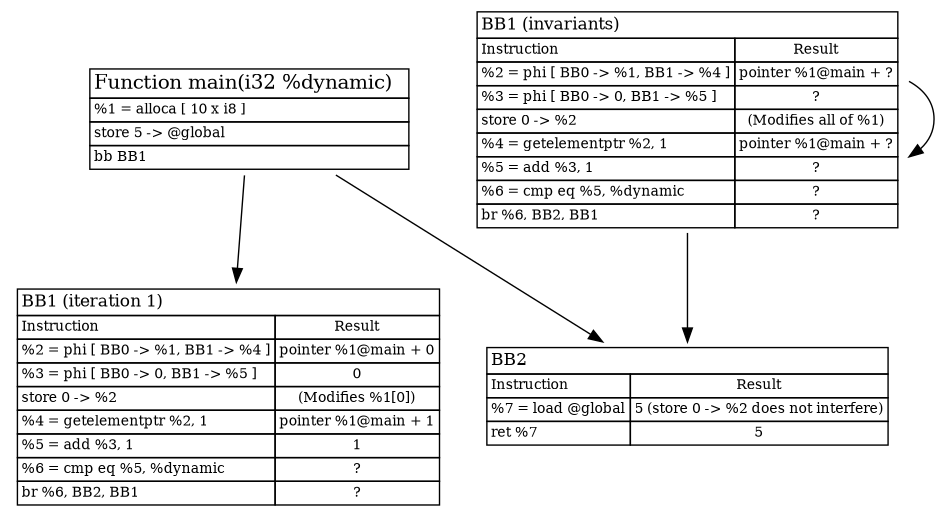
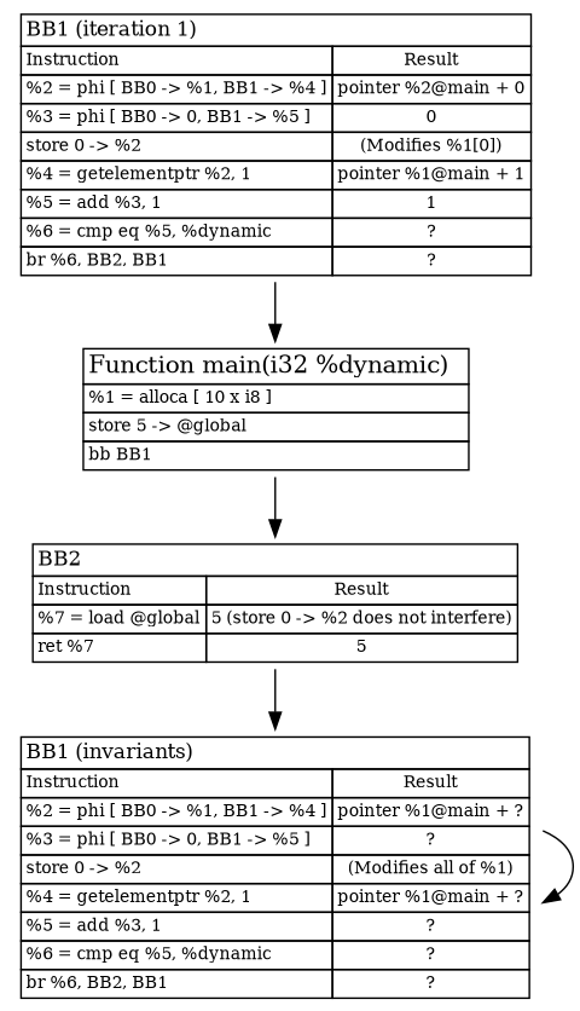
  digraph {
    fontname="DejaVu Serif"
    node [fontname="DejaVu Serif" fontsize=10 shape=plaintext]
    edge [fontname="DejaVu Serif"]
    n1 [label=<  <table border="0" cellborder="1" cellspacing="0">   <tr><td align="left"><font point-size="14">Function main(i32 %dynamic)  </font></td></tr>   <tr><td align="left">%1 = alloca [ 10 x i8 ]</td></tr>   <tr><td align="left">store 5 -&gt; @global</td></tr>   <tr><td align="left">bb BB1</td></tr> </table> 					        >]
-   n2 [label=<  <table border="0" cellborder="1" cellspacing="0">   <tr><td align="left" colspan="2"><font point-size="12">BB1 (iteration 1)</font></td></tr>   <tr><td align="left">Instruction</td><td>Result</td></tr>   <tr><td align="left">%2 = phi [ BB0 -&gt; %1, BB1 -&gt; %4 ]</td><td>pointer %1@main + 0</td></tr>   <tr><td align="left">%3 = phi [ BB0 -&gt; 0, BB1 -&gt; %5 ]</td><td>0</td></tr>   <tr><td align="left">store 0 -&gt; %2</td><td>(Modifies %1[0])</td></tr>   <tr><td align="left">%4 = getelementptr %2, 1</td><td>pointer %1@main + 1</td></tr>   <tr><td align="left">%5 = add %3, 1</td><td>1</td></tr>   <tr><td align="left">%6 = cmp eq %5, %dynamic</td><td>?</td></tr>   <tr><td align="left">br %6, BB2, BB1</td><td>?</td></tr> </table>  >]
+   n2 [label=<  <table border="0" cellborder="1" cellspacing="0">   <tr><td align="left" colspan="2"><font point-size="12">BB1 (iteration 1)</font></td></tr>   <tr><td align="left">Instruction</td><td>Result</td></tr>   <tr><td align="left">%2 = phi [ BB0 -&gt; %1, BB1 -&gt; %4 ]</td><td>pointer %2@main + 0</td></tr>   <tr><td align="left">%3 = phi [ BB0 -&gt; 0, BB1 -&gt; %5 ]</td><td>0</td></tr>   <tr><td align="left">store 0 -&gt; %2</td><td>(Modifies %1[0])</td></tr>   <tr><td align="left">%4 = getelementptr %2, 1</td><td>pointer %1@main + 1</td></tr>   <tr><td align="left">%5 = add %3, 1</td><td>1</td></tr>   <tr><td align="left">%6 = cmp eq %5, %dynamic</td><td>?</td></tr>   <tr><td align="left">br %6, BB2, BB1</td><td>?</td></tr> </table>  >]
    n3 [label=<  <table border="0" cellborder="1" cellspacing="0">   <tr><td align="left" colspan="2"><font point-size="12">BB2</font></td></tr>   <tr><td align="left">Instruction</td><td>Result</td></tr>   <tr><td align="left">%7 = load @global</td><td>5 (store 0 -&gt; %2 does not interfere)</td></tr>   <tr><td align="left">ret %7</td><td>5</td></tr> </table>  >]
    n4 [label=<  <table border="0" cellborder="1" cellspacing="0">   <tr><td align="left" colspan="2"><font point-size="12">BB1 (invariants)</font></td></tr>   <tr><td align="left">Instruction</td><td>Result</td></tr>   <tr><td align="left">%2 = phi [ BB0 -&gt; %1, BB1 -&gt; %4 ]</td><td>pointer %1@main + ?</td></tr>   <tr><td align="left">%3 = phi [ BB0 -&gt; 0, BB1 -&gt; %5 ]</td><td>?</td></tr>   <tr><td align="left">store 0 -&gt; %2</td><td>(Modifies all of %1)</td></tr>   <tr><td align="left">%4 = getelementptr %2, 1</td><td>pointer %1@main + ?</td></tr>   <tr><td align="left">%5 = add %3, 1</td><td>?</td></tr>   <tr><td align="left">%6 = cmp eq %5, %dynamic</td><td>?</td></tr>   <tr><td align="left">br %6, BB2, BB1</td><td>?</td></tr> </table>  >]
-   n1 -> n2
+   n2 -> n1
    n1 -> n3
-   n4 -> n3
+   n3 -> n4
    n4 -> n4
  }
